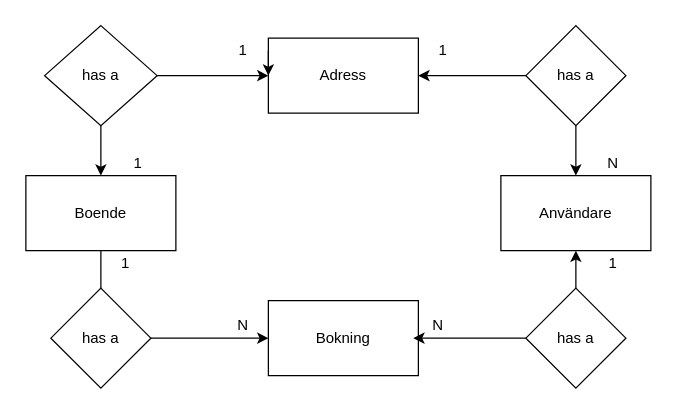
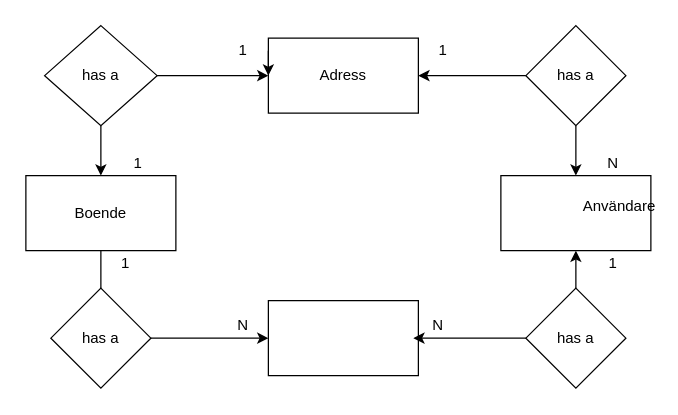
  <mxCell id="0" />
  <mxCell id="1" parent="0" />
  <mxCell id="2" value="" style="rounded=0;whiteSpace=wrap;html=1;" vertex="1" parent="1"><mxGeometry x="20" y="140" width="120" height="60" as="geometry" /></mxCell>
  <mxCell id="3" value="Boende" style="text;html=1;strokeColor=none;fillColor=none;align=center;verticalAlign=middle;whiteSpace=wrap;rounded=0;" vertex="1" parent="1"><mxGeometry x="30" y="160" width="100" height="20" as="geometry" /></mxCell>
  <mxCell id="4" value="" style="rounded=0;whiteSpace=wrap;html=1;" vertex="1" parent="1"><mxGeometry x="400" y="140" width="120" height="60" as="geometry" /></mxCell>
- <mxCell id="5" value="Användare" style="text;html=1;strokeColor=none;fillColor=none;align=center;verticalAlign=middle;whiteSpace=wrap;rounded=0;" vertex="1" parent="1"><mxGeometry x="440" y="160" width="40" height="20" as="geometry" /></mxCell>
+ <mxCell id="5" value="Användare" style="text;html=1;strokeColor=none;fillColor=none;align=center;verticalAlign=middle;whiteSpace=wrap;rounded=0;" vertex="1" parent="1"><mxGeometry x="475" y="155" width="40" height="20" as="geometry" /></mxCell>
  <mxCell id="6" value="" style="rounded=0;whiteSpace=wrap;html=1;" vertex="1" parent="1"><mxGeometry x="214" y="30" width="120" height="60" as="geometry" /></mxCell>
  <mxCell id="7" value="Adress" style="text;html=1;strokeColor=none;fillColor=none;align=center;verticalAlign=middle;whiteSpace=wrap;rounded=0;" vertex="1" parent="1"><mxGeometry x="254" y="50" width="40" height="20" as="geometry" /></mxCell>
  <mxCell id="8" value="" style="rounded=0;whiteSpace=wrap;html=1;" vertex="1" parent="1"><mxGeometry x="214" y="240" width="120" height="60" as="geometry" /></mxCell>
- <mxCell id="9" value="Bokning" style="text;html=1;strokeColor=none;fillColor=none;align=center;verticalAlign=middle;whiteSpace=wrap;rounded=0;" vertex="1" parent="1"><mxGeometry x="254" y="260" width="40" height="20" as="geometry" /></mxCell>
  <mxCell id="10" style="edgeStyle=orthogonalEdgeStyle;rounded=0;orthogonalLoop=1;jettySize=auto;html=1;exitX=0.5;exitY=0;exitDx=0;exitDy=0;entryX=0.5;entryY=1;entryDx=0;entryDy=0;" edge="1" parent="1" source="12" target="4"><mxGeometry relative="1" as="geometry" /></mxCell>
  <mxCell id="11" style="edgeStyle=orthogonalEdgeStyle;rounded=0;orthogonalLoop=1;jettySize=auto;html=1;exitX=0;exitY=0.5;exitDx=0;exitDy=0;" edge="1" parent="1" source="12"><mxGeometry relative="1" as="geometry"><mxPoint x="330" y="270" as="targetPoint" /></mxGeometry></mxCell>
  <mxCell id="12" value="" style="rhombus;whiteSpace=wrap;html=1;" vertex="1" parent="1"><mxGeometry x="420" y="230" width="80" height="80" as="geometry" /></mxCell>
  <mxCell id="13" value="has a" style="text;html=1;strokeColor=none;fillColor=none;align=center;verticalAlign=middle;whiteSpace=wrap;rounded=0;" vertex="1" parent="1"><mxGeometry x="440" y="260" width="40" height="20" as="geometry" /></mxCell>
  <mxCell id="14" style="edgeStyle=orthogonalEdgeStyle;rounded=0;orthogonalLoop=1;jettySize=auto;html=1;exitX=0.5;exitY=1;exitDx=0;exitDy=0;entryX=0.5;entryY=0;entryDx=0;entryDy=0;" edge="1" parent="1" source="16" target="4"><mxGeometry relative="1" as="geometry" /></mxCell>
  <mxCell id="15" style="edgeStyle=orthogonalEdgeStyle;rounded=0;orthogonalLoop=1;jettySize=auto;html=1;exitX=0;exitY=0.5;exitDx=0;exitDy=0;entryX=1;entryY=0.5;entryDx=0;entryDy=0;" edge="1" parent="1" source="16" target="6"><mxGeometry relative="1" as="geometry" /></mxCell>
  <mxCell id="16" value="" style="rhombus;whiteSpace=wrap;html=1;" vertex="1" parent="1"><mxGeometry x="420" y="20" width="80" height="80" as="geometry" /></mxCell>
  <mxCell id="17" value="has a" style="text;html=1;strokeColor=none;fillColor=none;align=center;verticalAlign=middle;whiteSpace=wrap;rounded=0;" vertex="1" parent="1"><mxGeometry x="435" y="50" width="50" height="20" as="geometry" /></mxCell>
  <mxCell id="18" style="edgeStyle=orthogonalEdgeStyle;rounded=0;orthogonalLoop=1;jettySize=auto;html=1;exitX=1;exitY=0.5;exitDx=0;exitDy=0;entryX=0;entryY=0.5;entryDx=0;entryDy=0;" edge="1" parent="1" source="19" target="8"><mxGeometry relative="1" as="geometry" /></mxCell>
  <mxCell id="19" value="" style="rhombus;whiteSpace=wrap;html=1;" vertex="1" parent="1"><mxGeometry x="40" y="230" width="80" height="80" as="geometry" /></mxCell>
  <mxCell id="20" value="has a" style="text;html=1;strokeColor=none;fillColor=none;align=center;verticalAlign=middle;whiteSpace=wrap;rounded=0;" vertex="1" parent="1"><mxGeometry x="60" y="260" width="40" height="20" as="geometry" /></mxCell>
  <mxCell id="21" style="edgeStyle=orthogonalEdgeStyle;rounded=0;orthogonalLoop=1;jettySize=auto;html=1;exitX=0.5;exitY=1;exitDx=0;exitDy=0;" edge="1" parent="1" source="24"><mxGeometry relative="1" as="geometry"><mxPoint x="80" y="140" as="targetPoint" /></mxGeometry></mxCell>
  <mxCell id="22" style="edgeStyle=orthogonalEdgeStyle;rounded=0;orthogonalLoop=1;jettySize=auto;html=1;exitX=1;exitY=0.5;exitDx=0;exitDy=0;entryX=0;entryY=0.5;entryDx=0;entryDy=0;" edge="1" parent="1" source="29" target="6"><mxGeometry relative="1" as="geometry" /></mxCell>
  <mxCell id="23" style="edgeStyle=orthogonalEdgeStyle;rounded=0;orthogonalLoop=1;jettySize=auto;html=1;entryX=0;entryY=0.5;entryDx=0;entryDy=0;" edge="1" parent="1" source="24" target="6"><mxGeometry relative="1" as="geometry" /></mxCell>
  <mxCell id="24" value="" style="rhombus;whiteSpace=wrap;html=1;" vertex="1" parent="1"><mxGeometry x="35" y="20" width="90" height="80" as="geometry" /></mxCell>
  <mxCell id="25" value="" style="endArrow=none;html=1;exitX=0.5;exitY=0;exitDx=0;exitDy=0;entryX=0.5;entryY=1;entryDx=0;entryDy=0;" edge="1" parent="1" source="19" target="2"><mxGeometry width="50" height="50" relative="1" as="geometry"><mxPoint x="300" y="200" as="sourcePoint" /><mxPoint x="350" y="150" as="targetPoint" /></mxGeometry></mxCell>
  <mxCell id="26" value="1" style="text;html=1;strokeColor=none;fillColor=none;align=center;verticalAlign=middle;whiteSpace=wrap;rounded=0;" vertex="1" parent="1"><mxGeometry x="80" y="200" width="40" height="20" as="geometry" /></mxCell>
  <mxCell id="27" value="N" style="text;html=1;strokeColor=none;fillColor=none;align=center;verticalAlign=middle;whiteSpace=wrap;rounded=0;" vertex="1" parent="1"><mxGeometry x="174" y="250" width="40" height="20" as="geometry" /></mxCell>
  <mxCell id="28" value="has a" style="text;html=1;strokeColor=none;fillColor=none;align=center;verticalAlign=middle;whiteSpace=wrap;rounded=0;" vertex="1" parent="1"><mxGeometry x="60" y="50" width="40" height="20" as="geometry" /></mxCell>
  <mxCell id="29" value="1" style="text;html=1;strokeColor=none;fillColor=none;align=center;verticalAlign=middle;whiteSpace=wrap;rounded=0;" vertex="1" parent="1"><mxGeometry x="174" y="30" width="40" height="20" as="geometry" /></mxCell>
  <mxCell id="30" value="1" style="text;html=1;strokeColor=none;fillColor=none;align=center;verticalAlign=middle;whiteSpace=wrap;rounded=0;" vertex="1" parent="1"><mxGeometry x="90" y="120" width="40" height="20" as="geometry" /></mxCell>
  <mxCell id="31" value="1" style="text;html=1;strokeColor=none;fillColor=none;align=center;verticalAlign=middle;whiteSpace=wrap;rounded=0;" vertex="1" parent="1"><mxGeometry x="334" y="30" width="40" height="20" as="geometry" /></mxCell>
  <mxCell id="32" value="N" style="text;html=1;strokeColor=none;fillColor=none;align=center;verticalAlign=middle;whiteSpace=wrap;rounded=0;" vertex="1" parent="1"><mxGeometry x="470" y="120" width="40" height="20" as="geometry" /></mxCell>
  <mxCell id="33" value="1" style="text;html=1;strokeColor=none;fillColor=none;align=center;verticalAlign=middle;whiteSpace=wrap;rounded=0;" vertex="1" parent="1"><mxGeometry x="470" y="200" width="40" height="20" as="geometry" /></mxCell>
  <mxCell id="34" value="N" style="text;html=1;strokeColor=none;fillColor=none;align=center;verticalAlign=middle;whiteSpace=wrap;rounded=0;" vertex="1" parent="1"><mxGeometry x="330" y="250" width="40" height="20" as="geometry" /></mxCell>
